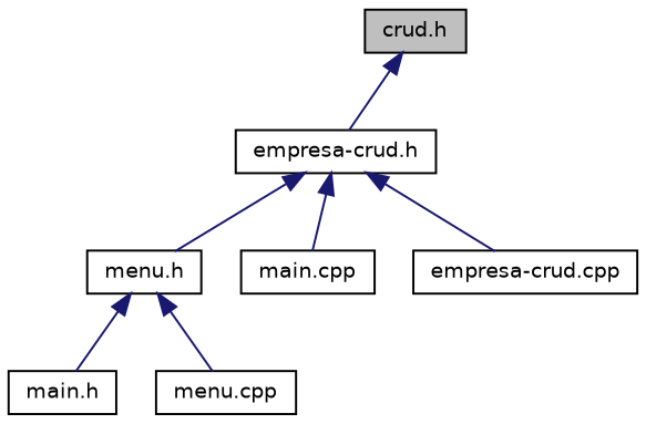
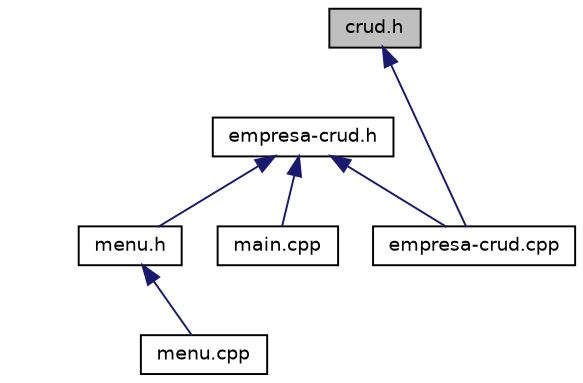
  digraph {
    node [color=black fillcolor=white fontname=Helvetica fontsize=10 shape=record style=filled]
    edge [color=midnightblue dir=back fontname=Helvetica fontsize=10 labelfontname=Helvetica labelfontsize=10 style=solid]
    n1 [fillcolor=grey75 fontcolor=black height=0.2 label="crud.h" width=0.4]
    n2 [height=0.2 label="empresa-crud.h" width=0.4]
    n3 [height=0.2 label="menu.h" width=0.4]
    n4 [height=0.2 label="empresa-crud.cpp" width=0.4]
    n5 [height=0.2 label="main.cpp" width=0.4]
-   n6 [height=0.2 label="main.h" width=0.4]
    n7 [height=0.2 label="menu.cpp" width=0.4]
-   n1 -> n2
+   n1 -> n4
    n2 -> n3
    n2 -> n4
    n2 -> n5
-   n3 -> n6
    n3 -> n7
  }
